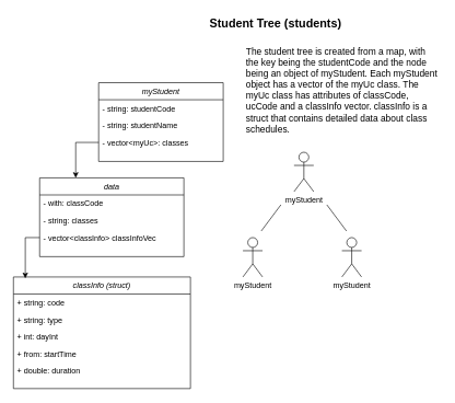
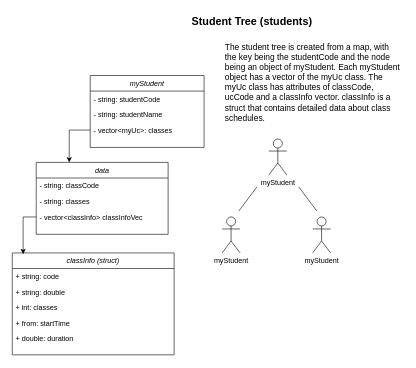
  <mxCell id="0" />
  <mxCell id="1" parent="0" />
  <mxCell id="2" value="&lt;div&gt;myStudent&lt;/div&gt;" style="shape=umlActor;verticalLabelPosition=bottom;verticalAlign=top;html=1;outlineConnect=0;" vertex="1" parent="1"><mxGeometry x="370" y="361" width="30" height="60" as="geometry" /></mxCell>
  <mxCell id="3" value="&lt;div&gt;myStudent&lt;/div&gt;" style="shape=umlActor;verticalLabelPosition=bottom;verticalAlign=top;html=1;outlineConnect=0;" vertex="1" parent="1"><mxGeometry x="448" y="231" width="30" height="60" as="geometry" /></mxCell>
  <mxCell id="4" value="&lt;div&gt;myStudent&lt;/div&gt;" style="shape=umlActor;verticalLabelPosition=bottom;verticalAlign=top;html=1;outlineConnect=0;" vertex="1" parent="1"><mxGeometry x="521" y="361" width="30" height="60" as="geometry" /></mxCell>
  <mxCell id="5" value="" style="endArrow=none;html=1;rounded=0;" edge="1" parent="1"><mxGeometry width="50" height="50" relative="1" as="geometry"><mxPoint x="398" y="351" as="sourcePoint" /><mxPoint x="428" y="311" as="targetPoint" /></mxGeometry></mxCell>
  <mxCell id="6" value="" style="endArrow=none;html=1;rounded=0;" edge="1" parent="1"><mxGeometry width="50" height="50" relative="1" as="geometry"><mxPoint x="528" y="351" as="sourcePoint" /><mxPoint x="498" y="311" as="targetPoint" /></mxGeometry></mxCell>
  <mxCell id="7" value="myStudent" style="swimlane;fontStyle=2;align=center;verticalAlign=top;childLayout=stackLayout;horizontal=1;startSize=26;horizontalStack=0;resizeParent=1;resizeLast=0;collapsible=1;marginBottom=0;rounded=0;shadow=0;strokeWidth=1;" vertex="1" parent="1"><mxGeometry x="150" y="125" width="190" height="120" as="geometry"><mxRectangle x="230" y="140" width="160" height="26" as="alternateBounds" /></mxGeometry></mxCell>
  <mxCell id="8" value="- string: studentCode" style="text;align=left;verticalAlign=top;spacingLeft=4;spacingRight=4;overflow=hidden;rotatable=0;points=[[0,0.5],[1,0.5]];portConstraint=eastwest;" vertex="1" parent="7"><mxGeometry y="26" width="190" height="26" as="geometry" /></mxCell>
  <mxCell id="9" value="- string: studentName" style="text;align=left;verticalAlign=top;spacingLeft=4;spacingRight=4;overflow=hidden;rotatable=0;points=[[0,0.5],[1,0.5]];portConstraint=eastwest;rounded=0;shadow=0;html=0;" vertex="1" parent="7"><mxGeometry y="52" width="190" height="26" as="geometry" /></mxCell>
  <mxCell id="10" value="- vector&lt;myUc&gt;: classes" style="text;align=left;verticalAlign=top;spacingLeft=4;spacingRight=4;overflow=hidden;rotatable=0;points=[[0,0.5],[1,0.5]];portConstraint=eastwest;rounded=0;shadow=0;html=0;" vertex="1" parent="7"><mxGeometry y="78" width="190" height="26" as="geometry" /></mxCell>
  <mxCell id="11" value="data" style="swimlane;fontStyle=2;align=center;verticalAlign=top;childLayout=stackLayout;horizontal=1;startSize=26;horizontalStack=0;resizeParent=1;resizeLast=0;collapsible=1;marginBottom=0;rounded=0;shadow=0;strokeWidth=1;" vertex="1" parent="1"><mxGeometry x="60" y="270" width="220" height="120" as="geometry"><mxRectangle x="230" y="140" width="160" height="26" as="alternateBounds" /></mxGeometry></mxCell>
- <mxCell id="12" value="- with: classCode" style="text;align=left;verticalAlign=top;spacingLeft=4;spacingRight=4;overflow=hidden;rotatable=0;points=[[0,0.5],[1,0.5]];portConstraint=eastwest;" vertex="1" parent="11"><mxGeometry y="26" width="220" height="26" as="geometry" /></mxCell>
+ <mxCell id="12" value="- string: classCode" style="text;align=left;verticalAlign=top;spacingLeft=4;spacingRight=4;overflow=hidden;rotatable=0;points=[[0,0.5],[1,0.5]];portConstraint=eastwest;" vertex="1" parent="11"><mxGeometry y="26" width="220" height="26" as="geometry" /></mxCell>
  <mxCell id="13" value="- string: classes" style="text;align=left;verticalAlign=top;spacingLeft=4;spacingRight=4;overflow=hidden;rotatable=0;points=[[0,0.5],[1,0.5]];portConstraint=eastwest;rounded=0;shadow=0;html=0;" vertex="1" parent="11"><mxGeometry y="52" width="220" height="26" as="geometry" /></mxCell>
  <mxCell id="14" value="- vector&lt;classInfo&gt; classInfoVec" style="text;align=left;verticalAlign=top;spacingLeft=4;spacingRight=4;overflow=hidden;rotatable=0;points=[[0,0.5],[1,0.5]];portConstraint=eastwest;rounded=0;shadow=0;html=0;" vertex="1" parent="11"><mxGeometry y="78" width="220" height="26" as="geometry" /></mxCell>
  <mxCell id="15" style="edgeStyle=orthogonalEdgeStyle;rounded=0;orthogonalLoop=1;jettySize=auto;html=1;exitX=0;exitY=0.5;exitDx=0;exitDy=0;entryX=0.25;entryY=0;entryDx=0;entryDy=0;" edge="1" parent="1" source="10" target="11"><mxGeometry relative="1" as="geometry" /></mxCell>
  <mxCell id="16" value="classInfo (struct)" style="swimlane;fontStyle=2;align=center;verticalAlign=top;childLayout=stackLayout;horizontal=1;startSize=26;horizontalStack=0;resizeParent=1;resizeLast=0;collapsible=1;marginBottom=0;rounded=0;shadow=0;strokeWidth=1;" vertex="1" parent="1"><mxGeometry x="20" y="421" width="270" height="170" as="geometry"><mxRectangle x="230" y="140" width="160" height="26" as="alternateBounds" /></mxGeometry></mxCell>
  <mxCell id="17" value="+ string: code" style="text;align=left;verticalAlign=top;spacingLeft=4;spacingRight=4;overflow=hidden;rotatable=0;points=[[0,0.5],[1,0.5]];portConstraint=eastwest;" vertex="1" parent="16"><mxGeometry y="26" width="270" height="26" as="geometry" /></mxCell>
- <mxCell id="18" value="+ string: type" style="text;align=left;verticalAlign=top;spacingLeft=4;spacingRight=4;overflow=hidden;rotatable=0;points=[[0,0.5],[1,0.5]];portConstraint=eastwest;rounded=0;shadow=0;html=0;" vertex="1" parent="16"><mxGeometry y="52" width="270" height="26" as="geometry" /></mxCell>
- <mxCell id="19" value="+ int: dayInt" style="text;align=left;verticalAlign=top;spacingLeft=4;spacingRight=4;overflow=hidden;rotatable=0;points=[[0,0.5],[1,0.5]];portConstraint=eastwest;rounded=0;shadow=0;html=0;" vertex="1" parent="16"><mxGeometry y="78" width="270" height="26" as="geometry" /></mxCell>
+ <mxCell id="18" value="+ string: double" style="text;align=left;verticalAlign=top;spacingLeft=4;spacingRight=4;overflow=hidden;rotatable=0;points=[[0,0.5],[1,0.5]];portConstraint=eastwest;rounded=0;shadow=0;html=0;" vertex="1" parent="16"><mxGeometry y="52" width="270" height="26" as="geometry" /></mxCell>
+ <mxCell id="19" value="+ int: classes" style="text;align=left;verticalAlign=top;spacingLeft=4;spacingRight=4;overflow=hidden;rotatable=0;points=[[0,0.5],[1,0.5]];portConstraint=eastwest;rounded=0;shadow=0;html=0;" vertex="1" parent="16"><mxGeometry y="78" width="270" height="26" as="geometry" /></mxCell>
  <mxCell id="20" value="+ from: startTime" style="text;align=left;verticalAlign=top;spacingLeft=4;spacingRight=4;overflow=hidden;rotatable=0;points=[[0,0.5],[1,0.5]];portConstraint=eastwest;rounded=0;shadow=0;html=0;" vertex="1" parent="16"><mxGeometry y="104" width="270" height="26" as="geometry" /></mxCell>
  <mxCell id="21" value="+ double: duration" style="text;align=left;verticalAlign=top;spacingLeft=4;spacingRight=4;overflow=hidden;rotatable=0;points=[[0,0.5],[1,0.5]];portConstraint=eastwest;rounded=0;shadow=0;html=0;" vertex="1" parent="16"><mxGeometry y="130" width="270" height="26" as="geometry" /></mxCell>
  <mxCell id="22" style="edgeStyle=orthogonalEdgeStyle;rounded=0;orthogonalLoop=1;jettySize=auto;html=1;exitX=0;exitY=0.5;exitDx=0;exitDy=0;entryX=0.067;entryY=0.012;entryDx=0;entryDy=0;entryPerimeter=0;" edge="1" parent="1" source="14" target="16"><mxGeometry relative="1" as="geometry" /></mxCell>
  <mxCell id="23" value="&lt;font style=&quot;font-size: 14px;&quot;&gt;The student tree is created from a map, with the key being the studentCode and the node being an object of myStudent. Each myStudent object has a vector of the myUc class. The myUc class has attributes of classCode, ucCode and a classInfo vector. classInfo is a struct that contains detailed data about class schedules.&lt;/font&gt;" style="text;html=1;strokeColor=none;fillColor=none;spacing=5;spacingTop=-20;whiteSpace=wrap;overflow=hidden;rounded=0;" vertex="1" parent="1"><mxGeometry x="370" y="80" width="302" height="129" as="geometry" /></mxCell>
  <mxCell id="24" value="&lt;b&gt;&lt;font style=&quot;font-size: 18px;&quot;&gt;Student Tree (students)&lt;/font&gt;&lt;/b&gt;" style="text;html=1;strokeColor=none;fillColor=none;align=center;verticalAlign=middle;whiteSpace=wrap;rounded=0;" vertex="1" parent="1"><mxGeometry x="315" y="20" width="210" height="30" as="geometry" /></mxCell>
